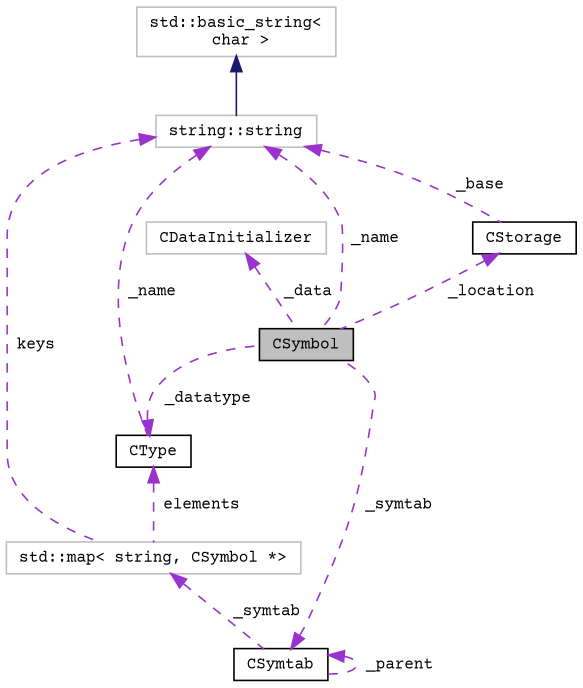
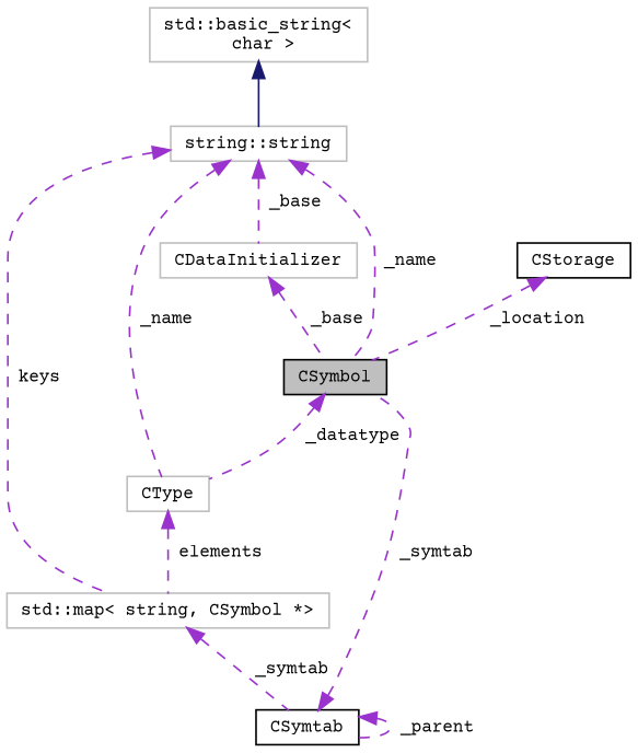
  digraph {
    fontname="Courier Prime"
    node [color=black fillcolor=white fontname="Courier Prime" fontsize=10 shape=record style=filled]
    edge [color=darkorchid3 dir=back fontname="Courier Prime" fontsize=10 labelfontname=Helvetica labelfontsize=10 style=dashed]
    n1 [fillcolor=grey75 fontcolor=black height=0.2 label=CSymbol width=0.4]
    n2 [color=grey75 height=0.2 label="std::map\< string, CSymbol *\>" width=0.4]
    n3 [height=0.2 label=CSymtab width=0.4]
    n4 [height=0.2 label=CStorage width=0.4]
    n5 [color=grey75 height=0.2 label="string::string" width=0.4]
-   n6 [height=0.2 label=CType width=0.4]
+   n6 [color=grey75 height=0.2 label=CType width=0.4]
    n7 [color=grey75 height=0.2 label="std::basic_string\<\l char \>" width=0.4]
    n8 [color=grey75 height=0.2 label=CDataInitializer width=0.4]
    n2 -> n3 [label=" _symtab"]
    n3 -> n1 [label=" _symtab"]
    n3 -> n3 [label=" _parent"]
    n4 -> n1 [label=" _location"]
    n5 -> n1 [label=" _name"]
    n5 -> n2 [label=" keys"]
-   n5 -> n4 [label=" _base"]
+   n5 -> n8 [label=" _base"]
    n5 -> n6 [label=" _name"]
-   n6 -> n1 [label=" _datatype"]
+   n1 -> n6 [label=" _datatype"]
    n6 -> n2 [label=" elements"]
    n7 -> n5 [color=midnightblue style=solid]
-   n8 -> n1 [label=" _data"]
+   n8 -> n1 [label=" _base"]
  }
